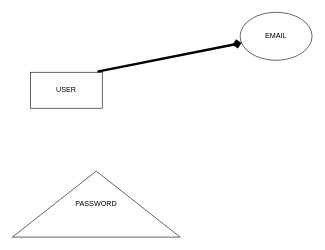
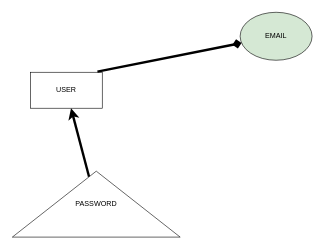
  <mxCell id="0" />
  <mxCell id="1" parent="0" />
  <mxCell id="2" value="USER" style="whiteSpace=wrap;html=1;" vertex="1" parent="1"><mxGeometry x="50" y="120" width="120" height="60" as="geometry" /></mxCell>
- <mxCell id="3" value="EMAIL" style="ellipse;whiteSpace=wrap;html=1;" vertex="1" parent="1"><mxGeometry x="400" y="20" width="120" height="80" as="geometry" /></mxCell>
+ <mxCell id="3" value="EMAIL" style="ellipse;whiteSpace=wrap;html=1;fillColor=#d5e8d4;" vertex="1" parent="1"><mxGeometry x="400" y="20" width="120" height="80" as="geometry" /></mxCell>
+ <mxCell id="4" value="" style="edgeStyle=none;html=1;startArrow=none;startFill=0;strokeWidth=4;" edge="1" parent="1" source="5" target="2"><mxGeometry relative="1" as="geometry" /></mxCell>
  <mxCell id="5" value="PASSWORD" style="triangle;whiteSpace=wrap;html=1;rotation=0;direction=north;" vertex="1" parent="1"><mxGeometry x="20" y="285" width="280" height="110" as="geometry" /></mxCell>
  <mxCell id="6" value="" style="endArrow=diamond;html=1;strokeWidth=4;exitX=0.933;exitY=-0.017;exitDx=0;exitDy=0;exitPerimeter=0;" edge="1" parent="1" source="2" target="3"><mxGeometry width="50" height="50" relative="1" as="geometry"><mxPoint x="350" y="120" as="sourcePoint" /><mxPoint x="400" y="70" as="targetPoint" /><Array as="points" /></mxGeometry></mxCell>
